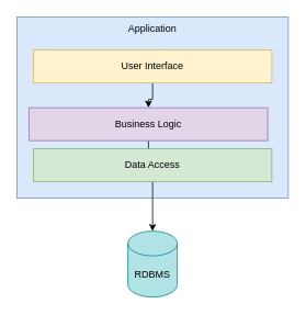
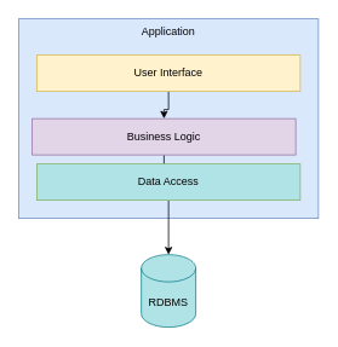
  <mxCell id="0" />
  <mxCell id="1" parent="0" />
  <mxCell id="2" value="Application" style="rounded=0;whiteSpace=wrap;html=1;verticalAlign=top;fillColor=#dae8fc;strokeColor=#6c8ebf;" vertex="1" parent="1"><mxGeometry x="20" y="20" width="330" height="220" as="geometry" /></mxCell>
  <mxCell id="3" style="edgeStyle=orthogonalEdgeStyle;rounded=0;orthogonalLoop=1;jettySize=auto;html=1;" edge="1" parent="1" source="4" target="6"><mxGeometry relative="1" as="geometry" /></mxCell>
  <mxCell id="4" value="User Interface" style="rounded=0;whiteSpace=wrap;html=1;fillColor=#fff2cc;strokeColor=#d6b656;" vertex="1" parent="1"><mxGeometry x="40" y="60" width="290" height="40" as="geometry" /></mxCell>
  <mxCell id="5" style="edgeStyle=orthogonalEdgeStyle;rounded=0;orthogonalLoop=1;jettySize=auto;html=1;" edge="1" parent="1" source="6" target="8"><mxGeometry relative="1" as="geometry" /></mxCell>
  <mxCell id="6" value="Business Logic" style="rounded=0;whiteSpace=wrap;html=1;fillColor=#e1d5e7;strokeColor=#9673a6;" vertex="1" parent="1"><mxGeometry x="35" y="130" width="290" height="40" as="geometry" /></mxCell>
  <mxCell id="7" style="edgeStyle=orthogonalEdgeStyle;rounded=0;orthogonalLoop=1;jettySize=auto;html=1;" edge="1" parent="1" source="8" target="9"><mxGeometry relative="1" as="geometry" /></mxCell>
- <mxCell id="8" value="Data Access" style="rounded=0;whiteSpace=wrap;html=1;fillColor=#d5e8d4;strokeColor=#82b366;" vertex="1" parent="1"><mxGeometry x="40" y="180" width="290" height="40" as="geometry" /></mxCell>
+ <mxCell id="8" value="Data Access" style="rounded=0;whiteSpace=wrap;html=1;fillColor=#b0e3e6;strokeColor=#82b366;" vertex="1" parent="1"><mxGeometry x="40" y="180" width="290" height="40" as="geometry" /></mxCell>
  <mxCell id="9" value="RDBMS" style="shape=cylinder3;whiteSpace=wrap;html=1;boundedLbl=1;backgroundOutline=1;size=15;fillColor=#b0e3e6;strokeColor=#0e8088;" vertex="1" parent="1"><mxGeometry x="155" y="280" width="60" height="80" as="geometry" /></mxCell>
